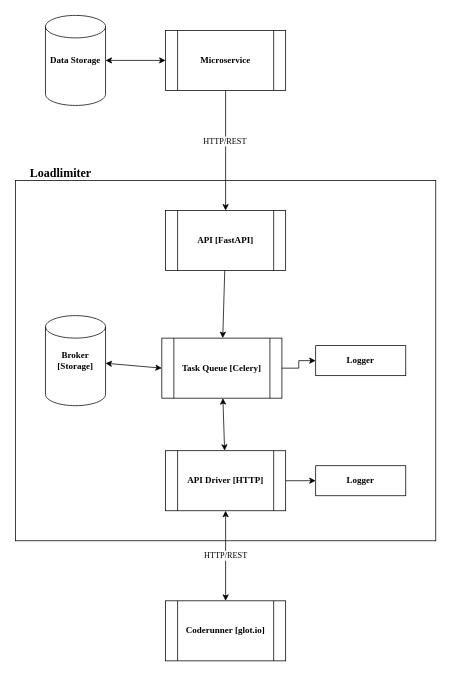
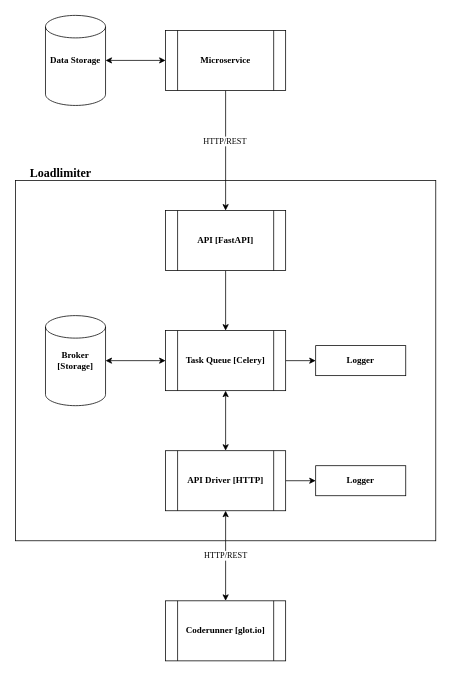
  <mxCell id="0" />
  <mxCell id="1" parent="0" />
  <mxCell id="2" style="edgeStyle=none;rounded=0;orthogonalLoop=1;jettySize=auto;html=1;startArrow=none;startFill=0;fontFamily=Fira Code;" edge="1" parent="1" source="4" target="8"><mxGeometry relative="1" as="geometry" /></mxCell>
  <mxCell id="3" value="HTTP/REST" style="edgeLabel;html=1;align=center;verticalAlign=middle;resizable=0;points=[];fontFamily=Fira Code;" vertex="1" connectable="0" parent="2"><mxGeometry x="-0.16" y="-2" relative="1" as="geometry"><mxPoint as="offset" /></mxGeometry></mxCell>
  <mxCell id="4" value="&lt;b&gt;Microservice&lt;/b&gt;" style="shape=process;whiteSpace=wrap;html=1;backgroundOutline=1;fontFamily=Fira Code;" vertex="1" parent="1"><mxGeometry x="220" y="40" width="160" height="80" as="geometry" /></mxCell>
  <mxCell id="5" style="edgeStyle=orthogonalEdgeStyle;rounded=0;orthogonalLoop=1;jettySize=auto;html=1;fontFamily=Fira Code;startArrow=classic;startFill=1;" edge="1" parent="1" source="6" target="4"><mxGeometry relative="1" as="geometry" /></mxCell>
  <mxCell id="6" value="&lt;b&gt;Data Storage&lt;/b&gt;" style="shape=cylinder2;whiteSpace=wrap;html=1;boundedLbl=1;backgroundOutline=1;size=15;fontFamily=Fira Code;" vertex="1" parent="1"><mxGeometry x="60" y="20" width="80" height="120" as="geometry" /></mxCell>
  <mxCell id="7" style="edgeStyle=none;rounded=0;orthogonalLoop=1;jettySize=auto;html=1;startArrow=none;startFill=0;fontFamily=Fira Code;" edge="1" parent="1" source="8" target="13"><mxGeometry relative="1" as="geometry" /></mxCell>
  <mxCell id="8" value="&lt;b&gt;API [FastAPI]&lt;/b&gt;" style="shape=process;whiteSpace=wrap;html=1;backgroundOutline=1;fontFamily=Fira Code;" vertex="1" parent="1"><mxGeometry x="220" y="280" width="160" height="80" as="geometry" /></mxCell>
  <mxCell id="9" value="&lt;b&gt;Broker [Storage]&lt;/b&gt;" style="shape=cylinder2;whiteSpace=wrap;html=1;boundedLbl=1;backgroundOutline=1;size=15;fontFamily=Fira Code;" vertex="1" parent="1"><mxGeometry x="60" y="420" width="80" height="120" as="geometry" /></mxCell>
  <mxCell id="10" style="edgeStyle=orthogonalEdgeStyle;rounded=0;orthogonalLoop=1;jettySize=auto;html=1;startArrow=none;startFill=0;fontFamily=Fira Code;" edge="1" parent="1" source="13" target="14"><mxGeometry relative="1" as="geometry" /></mxCell>
  <mxCell id="11" style="edgeStyle=none;rounded=0;orthogonalLoop=1;jettySize=auto;html=1;startArrow=classic;startFill=1;fontFamily=Fira Code;exitX=0;exitY=0.5;exitDx=0;exitDy=0;" edge="1" parent="1" source="13" target="9"><mxGeometry relative="1" as="geometry" /></mxCell>
  <mxCell id="12" style="edgeStyle=none;rounded=0;orthogonalLoop=1;jettySize=auto;html=1;startArrow=classic;startFill=1;fontFamily=Fira Code;" edge="1" parent="1" source="13" target="17"><mxGeometry relative="1" as="geometry" /></mxCell>
- <mxCell id="13" value="&lt;b&gt;Task Queue [Celery]&lt;/b&gt;" style="shape=process;whiteSpace=wrap;html=1;backgroundOutline=1;fontFamily=Fira Code;" vertex="1" parent="1"><mxGeometry x="215" y="450" width="160" height="80" as="geometry" /></mxCell>
+ <mxCell id="13" value="&lt;b&gt;Task Queue [Celery]&lt;/b&gt;" style="shape=process;whiteSpace=wrap;html=1;backgroundOutline=1;fontFamily=Fira Code;" vertex="1" parent="1"><mxGeometry x="220" y="440" width="160" height="80" as="geometry" /></mxCell>
  <mxCell id="14" value="&lt;b&gt;Logger&lt;/b&gt;" style="rounded=0;whiteSpace=wrap;html=1;fontFamily=Fira Code;" vertex="1" parent="1"><mxGeometry x="420" y="460" width="120" height="40" as="geometry" /></mxCell>
  <mxCell id="15" style="edgeStyle=none;rounded=0;orthogonalLoop=1;jettySize=auto;html=1;startArrow=none;startFill=0;fontFamily=Fira Code;" edge="1" parent="1" source="17" target="18"><mxGeometry relative="1" as="geometry" /></mxCell>
  <mxCell id="16" value="HTTP/REST" style="edgeStyle=none;rounded=0;orthogonalLoop=1;jettySize=auto;html=1;startArrow=classic;startFill=1;fontFamily=Fira Code;" edge="1" parent="1" source="17" target="19"><mxGeometry relative="1" as="geometry"><Array as="points"><mxPoint x="300" y="720" /></Array></mxGeometry></mxCell>
  <mxCell id="17" value="&lt;b&gt;API Driver [HTTP]&lt;/b&gt;" style="shape=process;whiteSpace=wrap;html=1;backgroundOutline=1;fontFamily=Fira Code;" vertex="1" parent="1"><mxGeometry x="220" y="600" width="160" height="80" as="geometry" /></mxCell>
  <mxCell id="18" value="&lt;b&gt;Logger&lt;/b&gt;" style="rounded=0;whiteSpace=wrap;html=1;fontFamily=Fira Code;" vertex="1" parent="1"><mxGeometry x="420" y="620" width="120" height="40" as="geometry" /></mxCell>
  <mxCell id="19" value="&lt;b&gt;Coderunner [glot.io]&lt;/b&gt;" style="shape=process;whiteSpace=wrap;html=1;backgroundOutline=1;fontFamily=Fira Code;" vertex="1" parent="1"><mxGeometry x="220" y="800" width="160" height="80" as="geometry" /></mxCell>
  <mxCell id="20" value="" style="rounded=0;whiteSpace=wrap;html=1;fontFamily=Fira Code;fillColor=none;" vertex="1" parent="1"><mxGeometry x="20" y="240" width="560" height="480" as="geometry" /></mxCell>
  <mxCell id="21" value="&lt;b&gt;&lt;font style=&quot;font-size: 16px&quot;&gt;Loadlimiter&lt;/font&gt;&lt;/b&gt;" style="text;html=1;align=center;verticalAlign=middle;resizable=0;points=[];autosize=1;fontFamily=Fira Code;" vertex="1" parent="1"><mxGeometry x="20" y="220" width="120" height="20" as="geometry" /></mxCell>
